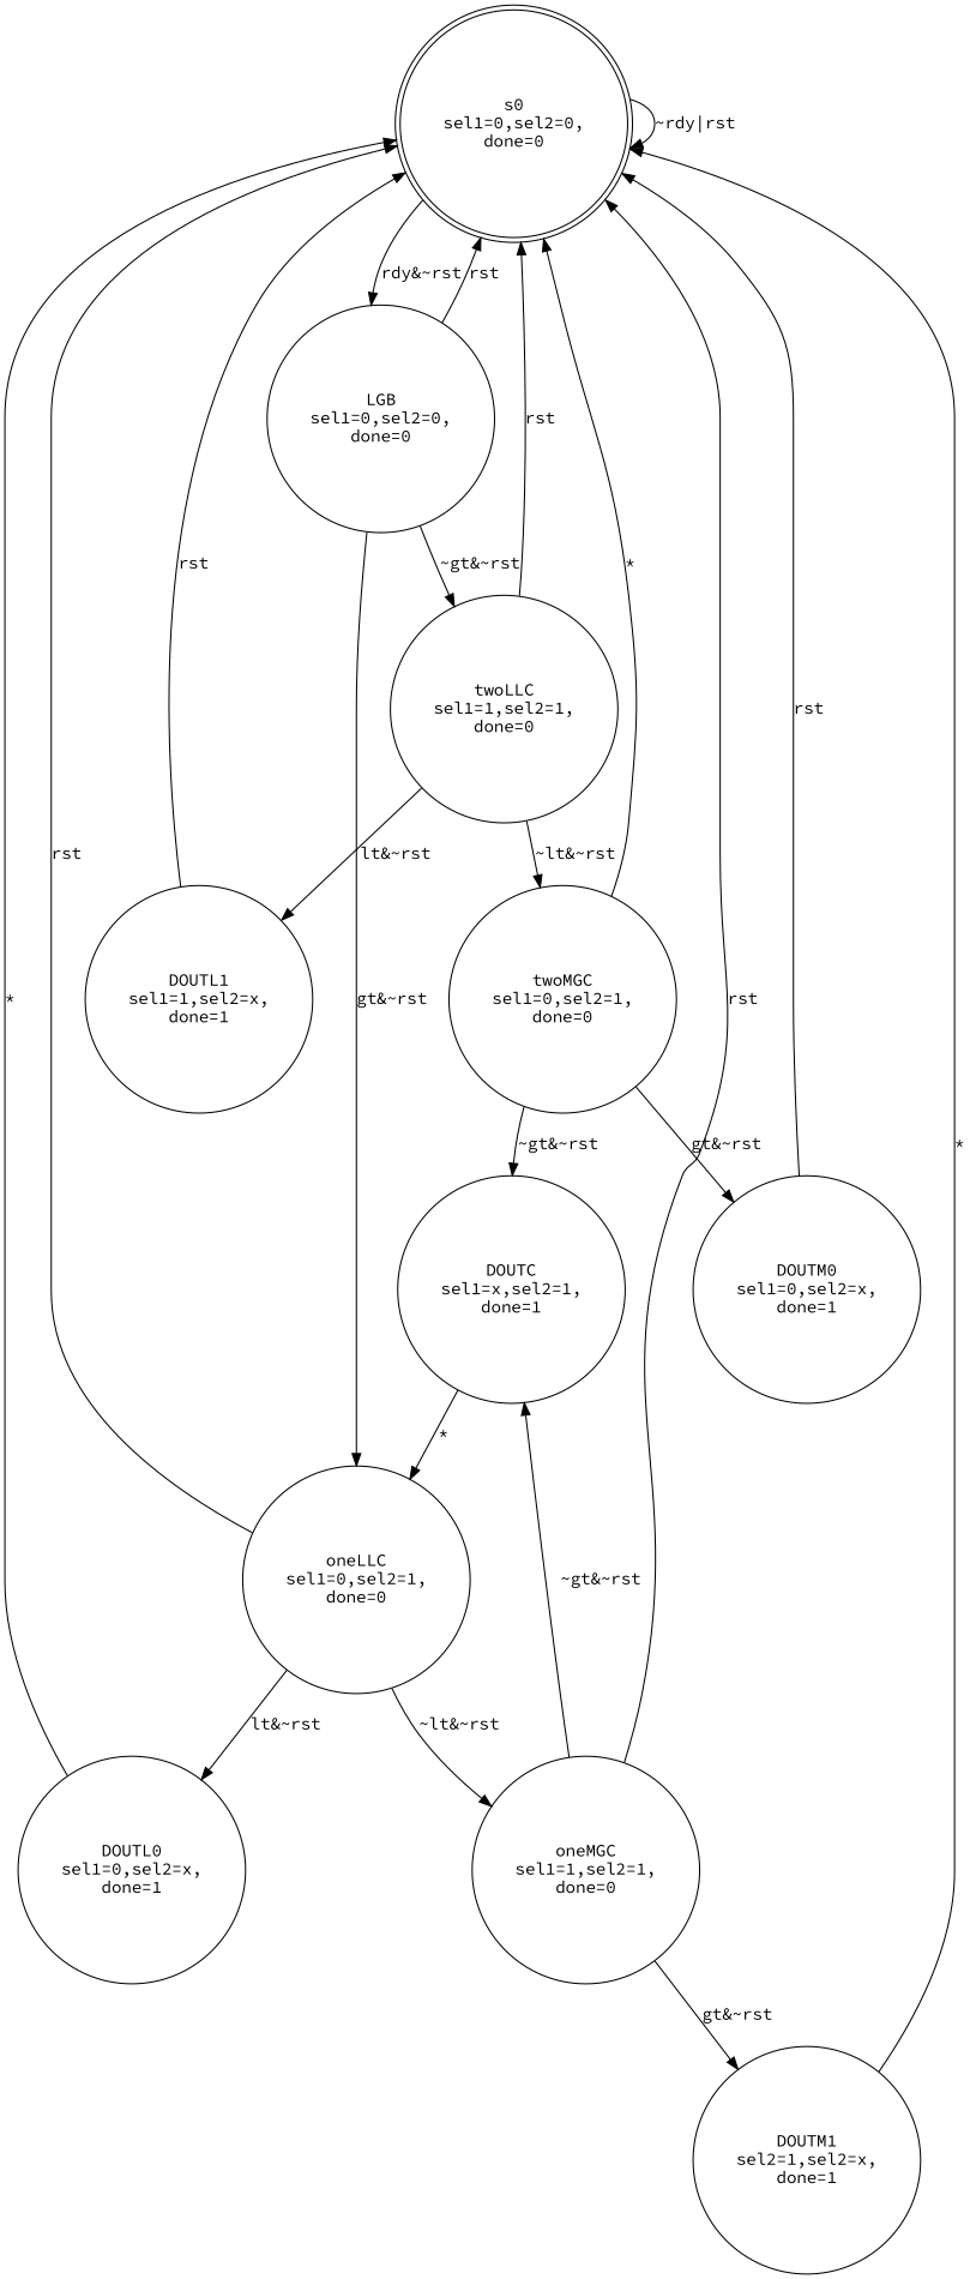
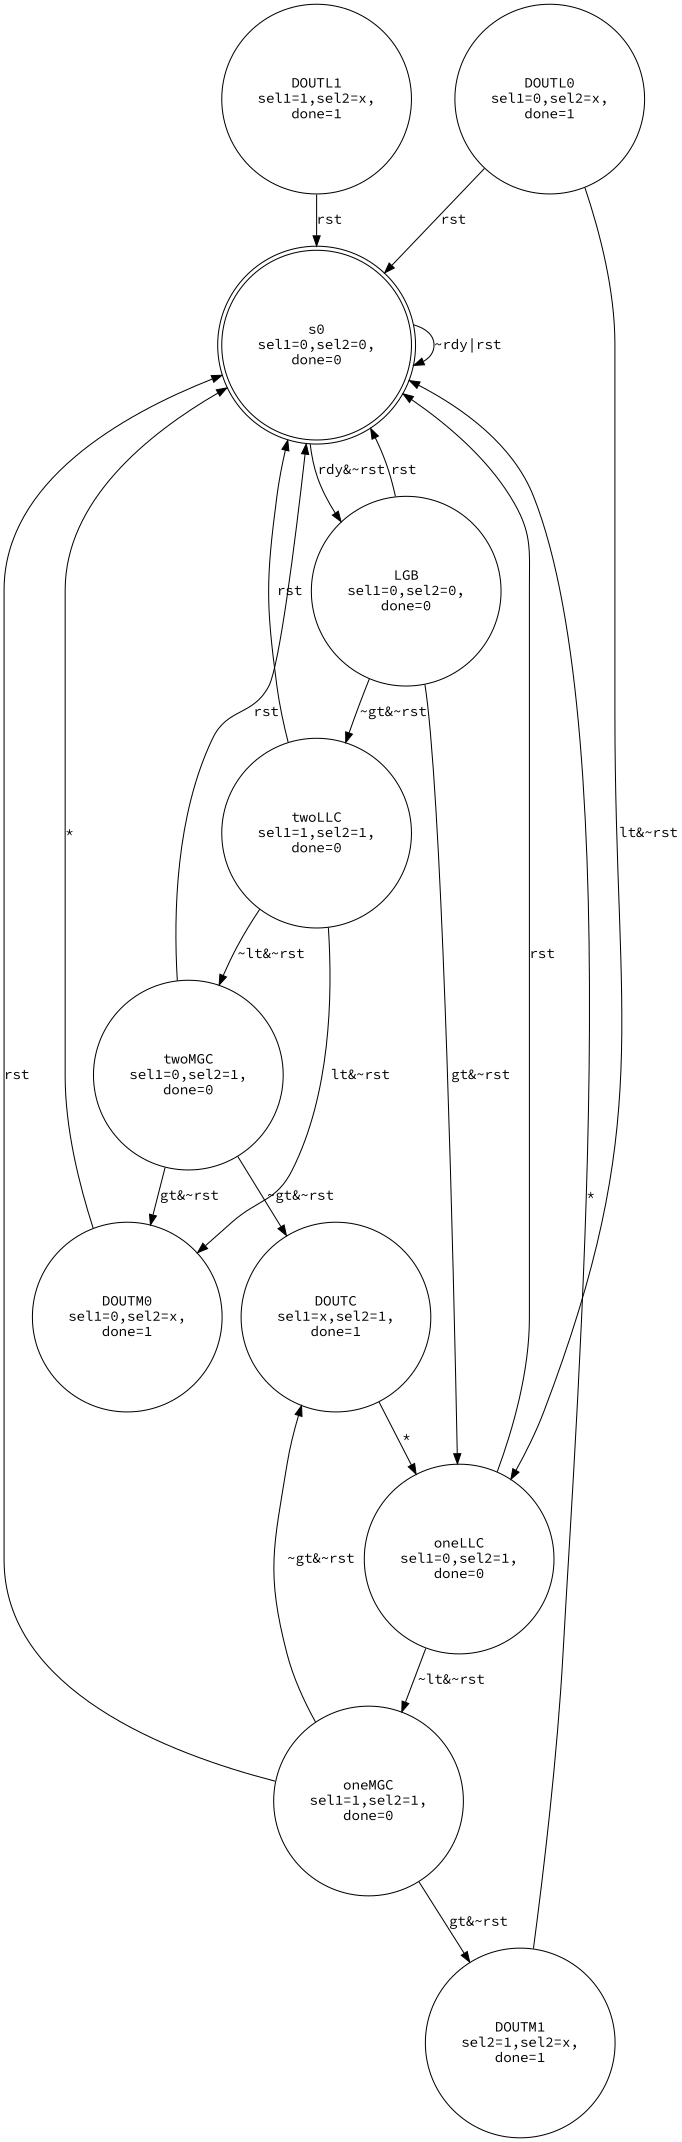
  digraph {
    fontname="Source Code Pro"
    inputs="gt,lt,rdy,rst"
    outputs="sel1,sel2,done"
    rankdir=TB
    states="s0,LGB,oneLLC,twoLLC,oneMGC,twoMGC,DOUTL0,DOUTL1,DOUTM0,DOUTM1,DOUTC"
    node [fontname="Source Code Pro" shape=circle]
    edge [fontname="Source Code Pro"]
    s0 [label="\N\nsel1=0,sel2=0,\ndone=0" shape=doublecircle]
    LGB [label="\N\nsel1=0,sel2=0,\ndone=0"]
    oneLLC [label="\N\nsel1=0,sel2=1,\ndone=0"]
    twoLLC [label="\N\nsel1=1,sel2=1,\ndone=0"]
    DOUTL0 [label="\N\nsel1=0,sel2=x,\ndone=1"]
    oneMGC [label="\N\nsel1=1,sel2=1,\ndone=0"]
    DOUTL1 [label="\N\nsel1=1,sel2=x,\ndone=1"]
    twoMGC [label="\N\nsel1=0,sel2=1,\ndone=0"]
    DOUTM1 [label="\N\nsel2=1,sel2=x,\ndone=1"]
    DOUTC [label="\N\nsel1=x,sel2=1,\ndone=1"]
    DOUTM0 [label="\N\nsel1=0,sel2=x,\ndone=1"]
    s0 -> s0 [label="~rdy|rst"]
    s0 -> LGB [label="rdy&~rst"]
    LGB -> s0 [label=rst]
    LGB -> oneLLC [label="gt&~rst"]
    LGB -> twoLLC [label="~gt&~rst"]
    oneLLC -> s0 [label=rst]
-   oneLLC -> DOUTL0 [label="lt&~rst"]
+   DOUTL0 -> oneLLC [label="lt&~rst"]
    oneLLC -> oneMGC [label="~lt&~rst"]
    twoLLC -> s0 [label=rst]
-   twoLLC -> DOUTL1 [label="lt&~rst"]
+   twoLLC -> DOUTM0 [label="lt&~rst"]
    twoLLC -> twoMGC [label="~lt&~rst"]
-   DOUTL0 -> s0 [label="*"]
+   DOUTL0 -> s0 [label=rst]
    oneMGC -> s0 [label=rst]
    oneMGC -> DOUTM1 [label="gt&~rst"]
    oneMGC -> DOUTC [label="~gt&~rst"]
    DOUTL1 -> s0 [label=rst]
-   twoMGC -> s0 [label="*"]
+   twoMGC -> s0 [label=rst]
    twoMGC -> DOUTC [label="~gt&~rst"]
    twoMGC -> DOUTM0 [label="gt&~rst"]
    DOUTM1 -> s0 [label="*"]
    DOUTC -> oneLLC [label="*"]
-   DOUTM0 -> s0 [label=rst]
+   DOUTM0 -> s0 [label="*"]
  }
